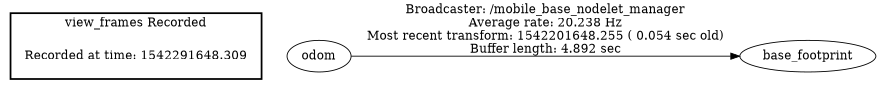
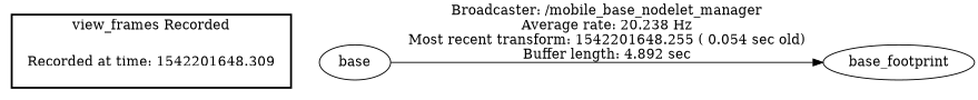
  digraph {
    rankdir=LR
-   "Recorded at time: 1542201648.309" [shape=plaintext label="Recorded at time: 1542291648.309"]
-   odom
+   "Recorded at time: 1542201648.309" [shape=plaintext]
+   odom [label=base]
    base_footprint
    subgraph cluster_1 {
      color=black
      label="view_frames Recorded"
      style=bold
      "Recorded at time: 1542201648.309"
    }
    "Recorded at time: 1542201648.309" -> odom [style=invis]
    odom -> base_footprint [label="Broadcaster: /mobile_base_nodelet_manager\nAverage rate: 20.238 Hz\nMost recent transform: 1542201648.255 ( 0.054 sec old)\nBuffer length: 4.892 sec\n"]
  }
